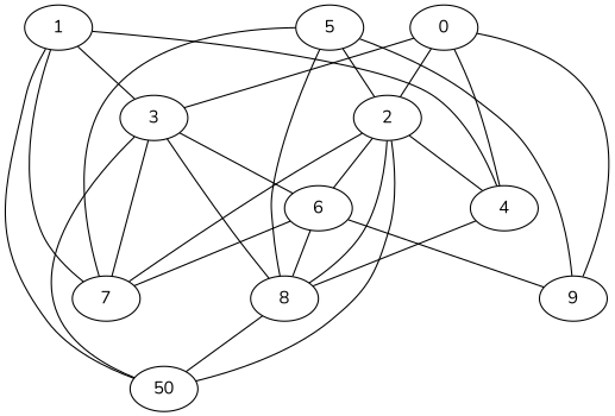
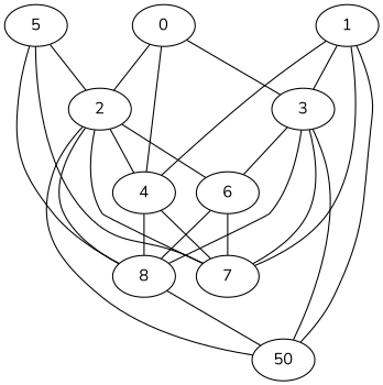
  graph {
    fontname=Nunito
    node [fillcolor=white fontname=Nunito style=filled]
    edge [fontname=Nunito]
    0
    2
    3
    4
-   9
    7
    n7 [label=50]
    6
    8
    1
    5
    0 -- 2
    0 -- 3
    0 -- 4
-   0 -- 9
    2 -- 4
    2 -- 7
    2 -- n7
    2 -- 6
    3 -- 7
    3 -- n7
    3 -- 6
    3 -- 8
+   4 -- 7
    4 -- 8
-   6 -- 9
    6 -- 7
    6 -- 8
    8 -- 2
    8 -- n7
    1 -- 3
    1 -- 4
    1 -- 7
    1 -- n7
    5 -- 2
-   5 -- 9
    5 -- 7
    5 -- 8
  }
